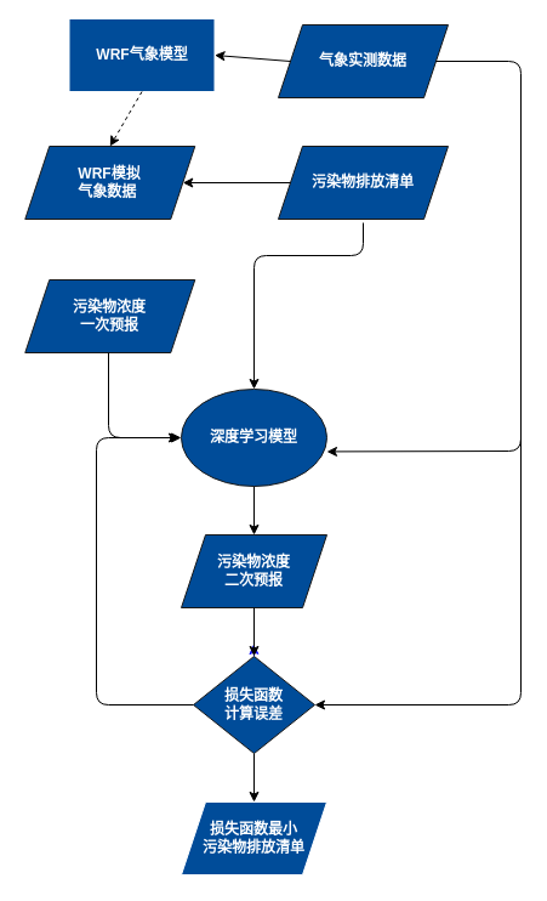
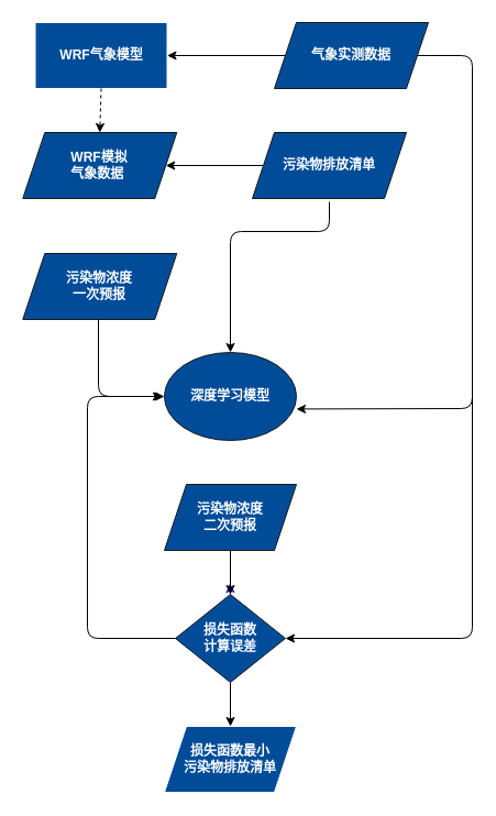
  <mxCell id="0" />
  <mxCell id="1" parent="0" />
  <mxCell id="2" style="edgeStyle=orthogonalEdgeStyle;rounded=0;orthogonalLoop=1;jettySize=auto;html=1;exitX=0.5;exitY=0;exitDx=0;exitDy=0;entryX=0.5;entryY=0;entryDx=0;entryDy=0;" edge="1" parent="1"><mxGeometry relative="1" as="geometry"><mxPoint x="79" y="180" as="targetPoint" /><mxPoint x="79" y="180" as="sourcePoint" /></mxGeometry></mxCell>
- <mxCell id="3" value="&lt;font color=&quot;#ffffff&quot;&gt;&lt;b&gt;WRF气象模型&lt;/b&gt;&lt;/font&gt;" style="rounded=0;whiteSpace=wrap;html=1;strokeColor=#FFFFFF;fillColor=#004C99;" vertex="1" parent="1"><mxGeometry x="56.5" y="15" width="120" height="60" as="geometry" /></mxCell>
- <mxCell id="4" value="&lt;font color=&quot;#ffffff&quot;&gt;&lt;b&gt;气象实测数据&lt;/b&gt;&lt;/font&gt;" style="shape=parallelogram;perimeter=parallelogramPerimeter;whiteSpace=wrap;html=1;fixedSize=1;strokeColor=#191919;fillColor=#004C99;size=20;" vertex="1" parent="1"><mxGeometry x="229" y="20" width="140" height="60" as="geometry" /></mxCell>
+ <mxCell id="3" value="&lt;font color=&quot;#ffffff&quot;&gt;&lt;b&gt;WRF气象模型&lt;/b&gt;&lt;/font&gt;" style="rounded=0;whiteSpace=wrap;html=1;strokeColor=#FFFFFF;fillColor=#004C99;" vertex="1" parent="1"><mxGeometry x="31.5" y="20" width="120" height="60" as="geometry" /></mxCell>
+ <mxCell id="4" value="&lt;font color=&quot;#ffffff&quot;&gt;&lt;b&gt;气象实测数据&lt;/b&gt;&lt;/font&gt;" style="shape=parallelogram;perimeter=parallelogramPerimeter;whiteSpace=wrap;html=1;fixedSize=1;strokeColor=#191919;fillColor=#004C99;size=20;" vertex="1" parent="1"><mxGeometry x="249" y="20" width="140" height="60" as="geometry" /></mxCell>
  <mxCell id="5" value="" style="endArrow=classic;html=1;exitX=0;exitY=0.5;exitDx=0;exitDy=0;entryX=1;entryY=0.5;entryDx=0;entryDy=0;" edge="1" parent="1" source="4" target="3"><mxGeometry width="50" height="50" relative="1" as="geometry"><mxPoint x="249" y="180" as="sourcePoint" /><mxPoint x="159" y="50" as="targetPoint" /></mxGeometry></mxCell>
  <mxCell id="6" value="&lt;font face=&quot;helvetica&quot; color=&quot;#ffffff&quot;&gt;&lt;b&gt;污染物排放清单&lt;/b&gt;&lt;/font&gt;" style="shape=parallelogram;perimeter=parallelogramPerimeter;whiteSpace=wrap;html=1;fixedSize=1;strokeColor=#191919;fillColor=#004C99;size=20;" vertex="1" parent="1"><mxGeometry x="229" y="120" width="140" height="60" as="geometry" /></mxCell>
  <mxCell id="7" value="&lt;font color=&quot;#ffffff&quot;&gt;&lt;b&gt;&lt;span style=&quot;font-family: &amp;#34;helvetica&amp;#34;&quot;&gt;WRF模拟&lt;/span&gt;&lt;br style=&quot;font-family: &amp;#34;helvetica&amp;#34;&quot;&gt;&lt;span style=&quot;font-family: &amp;#34;helvetica&amp;#34;&quot;&gt;气象数据&amp;nbsp;&lt;/span&gt;&lt;/b&gt;&lt;/font&gt;" style="shape=parallelogram;perimeter=parallelogramPerimeter;whiteSpace=wrap;html=1;fixedSize=1;strokeColor=#191919;fillColor=#004C99;size=20;" vertex="1" parent="1"><mxGeometry x="20.25" y="120" width="140" height="60" as="geometry" /></mxCell>
  <mxCell id="8" value="&lt;font color=&quot;#ffffff&quot;&gt;&lt;b&gt;污染物浓度&lt;br&gt;一次预报&lt;/b&gt;&lt;/font&gt;" style="shape=parallelogram;perimeter=parallelogramPerimeter;whiteSpace=wrap;html=1;fixedSize=1;strokeColor=#191919;fillColor=#004C99;size=20;" vertex="1" parent="1"><mxGeometry x="20.25" y="230" width="140" height="60" as="geometry" /></mxCell>
  <mxCell id="9" value="" style="endArrow=classic;html=1;exitX=0.5;exitY=1;exitDx=0;exitDy=0;entryX=0.5;entryY=0;entryDx=0;entryDy=0;dashed=1;" edge="1" parent="1" source="3" target="7"><mxGeometry width="50" height="50" relative="1" as="geometry"><mxPoint x="-29.75" y="70" as="sourcePoint" /><mxPoint x="20.25" y="20" as="targetPoint" /></mxGeometry></mxCell>
  <mxCell id="10" value="" style="endArrow=classic;html=1;exitX=0;exitY=0.5;exitDx=0;exitDy=0;entryX=1;entryY=0.5;entryDx=0;entryDy=0;" edge="1" parent="1" source="6" target="7"><mxGeometry width="50" height="50" relative="1" as="geometry"><mxPoint x="249" y="230" as="sourcePoint" /><mxPoint x="299" y="180" as="targetPoint" /></mxGeometry></mxCell>
  <mxCell id="11" value="&lt;b&gt;&lt;font color=&quot;#ffffff&quot;&gt;深度学习模型&lt;/font&gt;&lt;/b&gt;" style="ellipse;whiteSpace=wrap;html=1;strokeColor=#191919;fillColor=#004C99;" vertex="1" parent="1"><mxGeometry x="149" y="320" width="120" height="80" as="geometry" /></mxCell>
  <mxCell id="12" value="" style="endArrow=classic;html=1;exitX=1;exitY=0.5;exitDx=0;exitDy=0;entryX=1;entryY=0.643;entryDx=0;entryDy=0;entryPerimeter=0;" edge="1" parent="1" source="4" target="11"><mxGeometry width="50" height="50" relative="1" as="geometry"><mxPoint x="249" y="330" as="sourcePoint" /><mxPoint x="149" y="380" as="targetPoint" /><Array as="points"><mxPoint x="429" y="50" /><mxPoint x="429" y="371" /></Array></mxGeometry></mxCell>
  <mxCell id="13" value="" style="endArrow=classic;html=1;entryX=0.5;entryY=0;entryDx=0;entryDy=0;" edge="1" parent="1" target="11"><mxGeometry width="50" height="50" relative="1" as="geometry"><mxPoint x="299" y="183" as="sourcePoint" /><mxPoint x="299" y="280" as="targetPoint" /><Array as="points"><mxPoint x="299" y="210" /><mxPoint x="209" y="210" /></Array></mxGeometry></mxCell>
  <mxCell id="14" value="" style="endArrow=classic;html=1;" edge="1" parent="1"><mxGeometry width="50" height="50" relative="1" as="geometry"><mxPoint x="89" y="290" as="sourcePoint" /><mxPoint x="147" y="360" as="targetPoint" /><Array as="points"><mxPoint x="89" y="360" /></Array></mxGeometry></mxCell>
  <mxCell id="15" value="&lt;b&gt;&lt;font color=&quot;#ffffff&quot;&gt;污染物浓度&lt;br&gt;二次预报&lt;/font&gt;&lt;/b&gt;" style="shape=parallelogram;perimeter=parallelogramPerimeter;whiteSpace=wrap;html=1;fixedSize=1;strokeColor=#191919;fillColor=#004C99;" vertex="1" parent="1"><mxGeometry x="149" y="440" width="120" height="60" as="geometry" /></mxCell>
- <mxCell id="16" value="" style="endArrow=classic;html=1;exitX=0.5;exitY=1;exitDx=0;exitDy=0;entryX=0.5;entryY=0;entryDx=0;entryDy=0;" edge="1" parent="1" source="11" target="15"><mxGeometry width="50" height="50" relative="1" as="geometry"><mxPoint x="249" y="250" as="sourcePoint" /><mxPoint x="299" y="200" as="targetPoint" /></mxGeometry></mxCell>
  <mxCell id="17" style="edgeStyle=orthogonalEdgeStyle;rounded=0;orthogonalLoop=1;jettySize=auto;html=1;exitX=0.5;exitY=0;exitDx=0;exitDy=0;strokeColor=#1717FF;" edge="1" parent="1" source="18"><mxGeometry relative="1" as="geometry"><mxPoint x="208.588" y="530" as="targetPoint" /></mxGeometry></mxCell>
  <mxCell id="18" value="&lt;font color=&quot;#ffffff&quot;&gt;&lt;b&gt;损失函数&lt;br&gt;计算误差&lt;/b&gt;&lt;/font&gt;" style="rhombus;whiteSpace=wrap;html=1;strokeColor=#191919;fillColor=#004C99;" vertex="1" parent="1"><mxGeometry x="159" y="540" width="100" height="80" as="geometry" /></mxCell>
  <mxCell id="19" value="" style="endArrow=classic;html=1;strokeColor=#000000;exitX=0.5;exitY=1;exitDx=0;exitDy=0;entryX=0.5;entryY=0;entryDx=0;entryDy=0;" edge="1" parent="1" source="15" target="18"><mxGeometry width="50" height="50" relative="1" as="geometry"><mxPoint x="229" y="510" as="sourcePoint" /><mxPoint x="279" y="460" as="targetPoint" /></mxGeometry></mxCell>
  <mxCell id="20" value="" style="endArrow=classic;html=1;strokeColor=#000000;entryX=0;entryY=0.5;entryDx=0;entryDy=0;" edge="1" parent="1" target="11"><mxGeometry width="50" height="50" relative="1" as="geometry"><mxPoint x="159" y="580" as="sourcePoint" /><mxPoint x="149" y="370" as="targetPoint" /><Array as="points"><mxPoint x="79" y="580" /><mxPoint x="79" y="360" /></Array></mxGeometry></mxCell>
  <mxCell id="21" value="" style="endArrow=classic;html=1;strokeColor=#000000;entryX=1;entryY=0.5;entryDx=0;entryDy=0;" edge="1" parent="1" target="18"><mxGeometry width="50" height="50" relative="1" as="geometry"><mxPoint x="429" y="340" as="sourcePoint" /><mxPoint x="379" y="500" as="targetPoint" /><Array as="points"><mxPoint x="429" y="580" /></Array></mxGeometry></mxCell>
  <mxCell id="22" value="&lt;font color=&quot;#ffffff&quot;&gt;&lt;b&gt;损失函数最小&lt;br&gt;污染物排放清单&lt;/b&gt;&lt;/font&gt;" style="shape=parallelogram;perimeter=parallelogramPerimeter;whiteSpace=wrap;html=1;fixedSize=1;strokeColor=#FFFFFF;fillColor=#004C99;" vertex="1" parent="1"><mxGeometry x="149" y="660" width="120" height="60" as="geometry" /></mxCell>
  <mxCell id="23" value="" style="endArrow=classic;html=1;strokeColor=#000000;" edge="1" parent="1"><mxGeometry width="50" height="50" relative="1" as="geometry"><mxPoint x="209" y="620" as="sourcePoint" /><mxPoint x="209" y="660" as="targetPoint" /></mxGeometry></mxCell>
